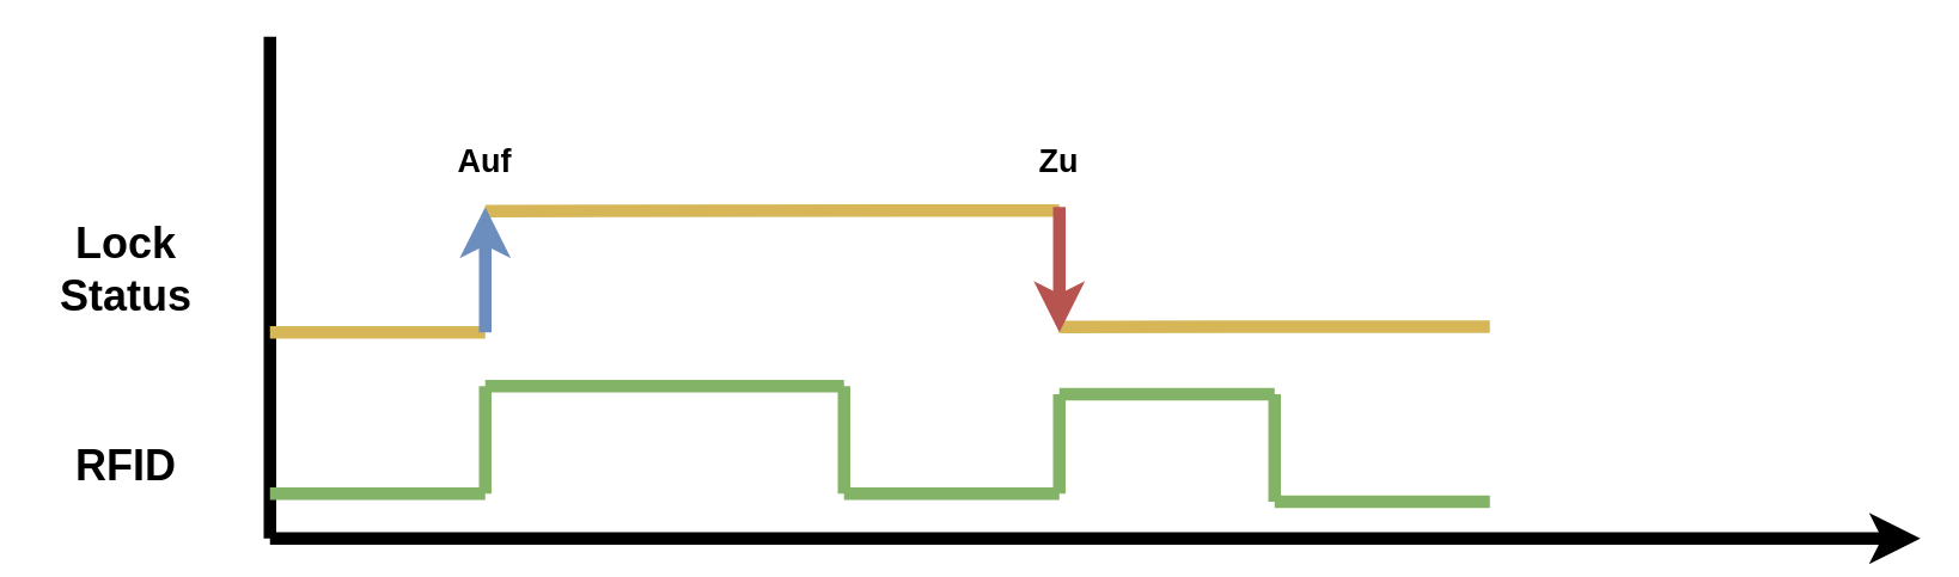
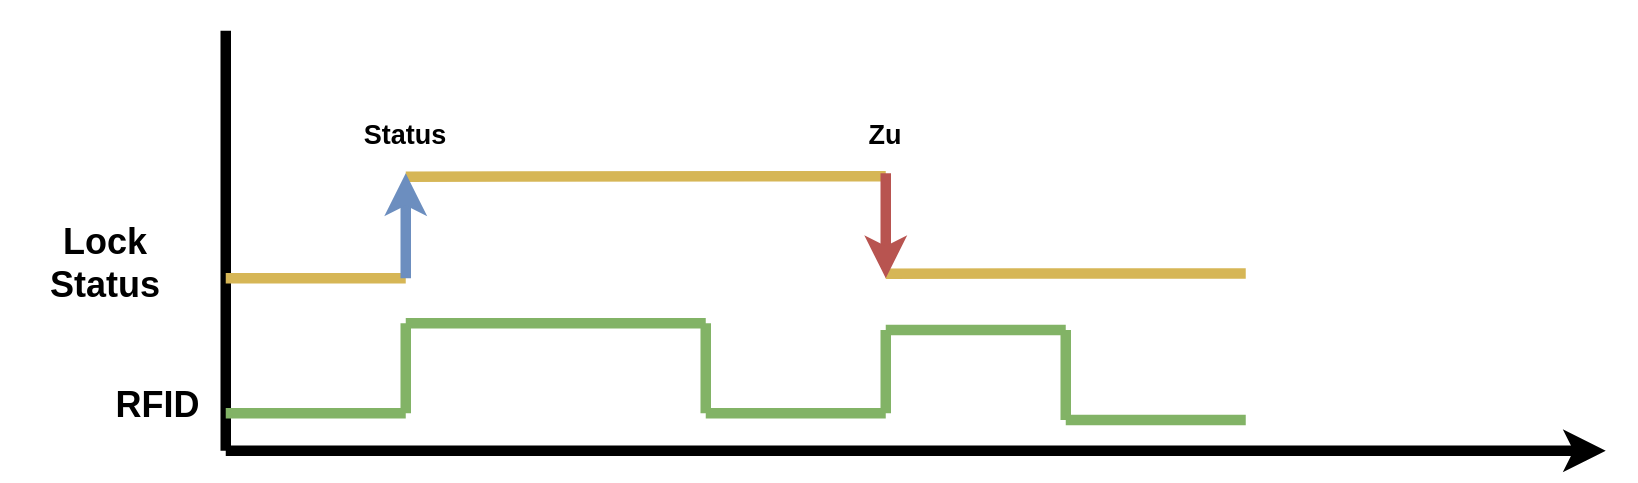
  <mxCell id="0" />
  <mxCell id="1" parent="0" />
  <mxCell id="2" value="" style="endArrow=none;html=1;rounded=0;strokeWidth=7;fillColor=#fff2cc;strokeColor=#d6b656;" parent="1" edge="1"><mxGeometry width="50" height="50" relative="1" as="geometry"><mxPoint x="590" y="182" as="sourcePoint" /><mxPoint x="830" y="181.75" as="targetPoint" /></mxGeometry></mxCell>
  <mxCell id="3" value="" style="endArrow=none;html=1;rounded=0;strokeWidth=7;fillColor=#fff2cc;strokeColor=#d6b656;" parent="1" edge="1"><mxGeometry width="50" height="50" relative="1" as="geometry"><mxPoint x="270" y="117.25" as="sourcePoint" /><mxPoint x="590" y="117" as="targetPoint" /></mxGeometry></mxCell>
  <mxCell id="4" value="" style="endArrow=classic;html=1;rounded=0;strokeWidth=7;" parent="1" edge="1"><mxGeometry width="50" height="50" relative="1" as="geometry"><mxPoint x="150" y="300" as="sourcePoint" /><mxPoint x="1070" y="300" as="targetPoint" /></mxGeometry></mxCell>
  <mxCell id="5" value="" style="endArrow=none;html=1;rounded=0;strokeWidth=7;" parent="1" edge="1"><mxGeometry width="50" height="50" relative="1" as="geometry"><mxPoint x="150" y="300" as="sourcePoint" /><mxPoint x="150" y="20" as="targetPoint" /></mxGeometry></mxCell>
  <mxCell id="6" value="" style="endArrow=none;html=1;rounded=0;strokeWidth=7;fillColor=#d5e8d4;strokeColor=#82b366;" parent="1" edge="1"><mxGeometry width="50" height="50" relative="1" as="geometry"><mxPoint x="150" y="275" as="sourcePoint" /><mxPoint x="270" y="275" as="targetPoint" /></mxGeometry></mxCell>
  <mxCell id="7" value="" style="endArrow=none;html=1;rounded=0;strokeWidth=7;fillColor=#d5e8d4;strokeColor=#82b366;" parent="1" edge="1"><mxGeometry width="50" height="50" relative="1" as="geometry"><mxPoint x="270" y="275" as="sourcePoint" /><mxPoint x="270" y="215" as="targetPoint" /></mxGeometry></mxCell>
  <mxCell id="8" value="" style="endArrow=none;html=1;rounded=0;strokeWidth=7;fillColor=#d5e8d4;strokeColor=#82b366;" parent="1" edge="1"><mxGeometry width="50" height="50" relative="1" as="geometry"><mxPoint x="470" y="275" as="sourcePoint" /><mxPoint x="470" y="215" as="targetPoint" /></mxGeometry></mxCell>
  <mxCell id="9" value="" style="endArrow=none;html=1;rounded=0;strokeWidth=7;fillColor=#d5e8d4;strokeColor=#82b366;" parent="1" edge="1"><mxGeometry width="50" height="50" relative="1" as="geometry"><mxPoint x="470" y="275" as="sourcePoint" /><mxPoint x="590" y="275" as="targetPoint" /></mxGeometry></mxCell>
  <mxCell id="10" value="" style="endArrow=none;html=1;rounded=0;strokeWidth=7;fillColor=#d5e8d4;strokeColor=#82b366;" parent="1" edge="1"><mxGeometry width="50" height="50" relative="1" as="geometry"><mxPoint x="270" y="215" as="sourcePoint" /><mxPoint x="470" y="215" as="targetPoint" /></mxGeometry></mxCell>
- <mxCell id="11" value="&lt;h1&gt;Lock Status&lt;/h1&gt;" style="text;html=1;strokeColor=none;fillColor=none;align=center;verticalAlign=middle;whiteSpace=wrap;rounded=0;" parent="1" vertex="1"><mxGeometry x="20" y="135" width="100" height="30" as="geometry" /></mxCell>
+ <mxCell id="11" value="&lt;h1&gt;Lock Status&lt;/h1&gt;" style="text;html=1;strokeColor=none;fillColor=none;align=center;verticalAlign=middle;whiteSpace=wrap;rounded=0;" parent="1" vertex="1"><mxGeometry x="20" y="160" width="100" height="30" as="geometry" /></mxCell>
  <mxCell id="12" value="" style="endArrow=none;html=1;rounded=0;strokeWidth=7;fillColor=#d5e8d4;strokeColor=#82b366;" parent="1" edge="1"><mxGeometry width="50" height="50" relative="1" as="geometry"><mxPoint x="590" y="275" as="sourcePoint" /><mxPoint x="590" y="219.5" as="targetPoint" /></mxGeometry></mxCell>
  <mxCell id="13" value="" style="endArrow=none;html=1;rounded=0;strokeWidth=7;fillColor=#d5e8d4;strokeColor=#82b366;" parent="1" edge="1"><mxGeometry width="50" height="50" relative="1" as="geometry"><mxPoint x="710" y="279.5" as="sourcePoint" /><mxPoint x="710" y="219.5" as="targetPoint" /></mxGeometry></mxCell>
  <mxCell id="14" value="" style="endArrow=none;html=1;rounded=0;strokeWidth=7;fillColor=#d5e8d4;strokeColor=#82b366;" parent="1" edge="1"><mxGeometry width="50" height="50" relative="1" as="geometry"><mxPoint x="710" y="279.5" as="sourcePoint" /><mxPoint x="830" y="279.5" as="targetPoint" /></mxGeometry></mxCell>
  <mxCell id="15" value="" style="endArrow=none;html=1;rounded=0;strokeWidth=7;fillColor=#d5e8d4;strokeColor=#82b366;" parent="1" edge="1"><mxGeometry width="50" height="50" relative="1" as="geometry"><mxPoint x="590" y="219.5" as="sourcePoint" /><mxPoint x="710" y="219.5" as="targetPoint" /></mxGeometry></mxCell>
- <mxCell id="16" value="&lt;h1&gt;RFID&lt;/h1&gt;" style="text;html=1;strokeColor=none;fillColor=none;align=center;verticalAlign=middle;whiteSpace=wrap;rounded=0;" parent="1" vertex="1"><mxGeometry x="40" y="245" width="60" height="30" as="geometry" /></mxCell>
+ <mxCell id="16" value="&lt;h1&gt;RFID&lt;/h1&gt;" style="text;html=1;strokeColor=none;fillColor=none;align=center;verticalAlign=middle;whiteSpace=wrap;rounded=0;" parent="1" vertex="1"><mxGeometry x="75" y="255" width="60" height="30" as="geometry" /></mxCell>
  <mxCell id="17" value="" style="endArrow=none;html=1;rounded=0;strokeWidth=7;fillColor=#fff2cc;strokeColor=#d6b656;" parent="1" edge="1"><mxGeometry width="50" height="50" relative="1" as="geometry"><mxPoint x="150" y="185" as="sourcePoint" /><mxPoint x="270" y="185" as="targetPoint" /></mxGeometry></mxCell>
  <mxCell id="18" value="" style="endArrow=classic;html=1;rounded=0;strokeWidth=7;fillColor=#dae8fc;strokeColor=#6c8ebf;endFill=1;" parent="1" edge="1"><mxGeometry width="50" height="50" relative="1" as="geometry"><mxPoint x="270" y="185" as="sourcePoint" /><mxPoint x="270" y="115" as="targetPoint" /></mxGeometry></mxCell>
  <mxCell id="19" value="" style="endArrow=none;html=1;rounded=0;strokeWidth=7;fillColor=#f8cecc;strokeColor=#b85450;startArrow=classic;startFill=1;" parent="1" edge="1"><mxGeometry width="50" height="50" relative="1" as="geometry"><mxPoint x="590" y="185" as="sourcePoint" /><mxPoint x="590" y="115" as="targetPoint" /></mxGeometry></mxCell>
- <mxCell id="20" value="&lt;h2&gt;Auf&lt;/h2&gt;" style="text;html=1;strokeColor=none;fillColor=none;align=center;verticalAlign=middle;whiteSpace=wrap;rounded=0;" parent="1" vertex="1"><mxGeometry x="240" y="75" width="60" height="30" as="geometry" /></mxCell>
+ <mxCell id="20" value="&lt;h2&gt;Status&lt;/h2&gt;" style="text;html=1;strokeColor=none;fillColor=none;align=center;verticalAlign=middle;whiteSpace=wrap;rounded=0;" parent="1" vertex="1"><mxGeometry x="240" y="75" width="60" height="30" as="geometry" /></mxCell>
  <mxCell id="21" value="&lt;h2&gt;Zu&lt;/h2&gt;" style="text;html=1;strokeColor=none;fillColor=none;align=center;verticalAlign=middle;whiteSpace=wrap;rounded=0;" parent="1" vertex="1"><mxGeometry x="560" y="75" width="60" height="30" as="geometry" /></mxCell>
